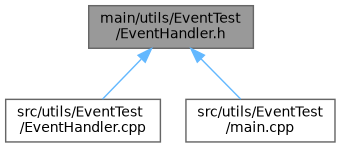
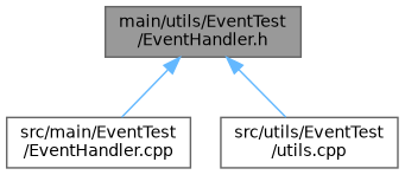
  digraph {
    node [color=grey40 fillcolor=white fontname=Helvetica fontsize=10 shape=box style=filled]
    edge [color=steelblue1 dir=back fontname=Helvetica fontsize=10 labelfontname=Helvetica labelfontsize=10 style=solid]
    n1 [color=gray40 fillcolor=grey60 fontcolor=black height=0.2 label="main/utils/EventTest\l/EventHandler.h" width=0.4]
-   n2 [height=0.2 label="src/utils/EventTest\l/EventHandler.cpp" width=0.4]
-   n3 [height=0.2 label="src/utils/EventTest\l/main.cpp" width=0.4]
+   n2 [height=0.2 label="src/main/EventTest\l/EventHandler.cpp" width=0.4]
+   n3 [height=0.2 label="src/utils/EventTest\l/utils.cpp" width=0.4]
    n1 -> n2
    n1 -> n3
  }
